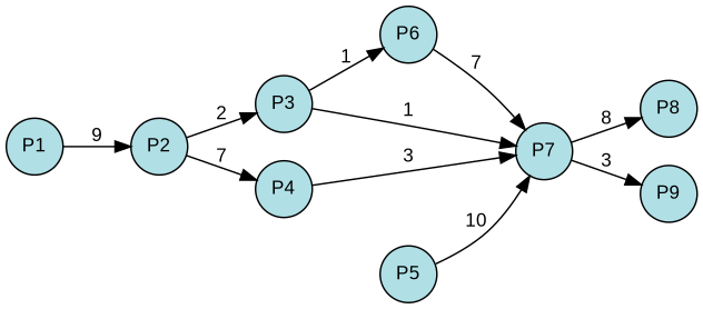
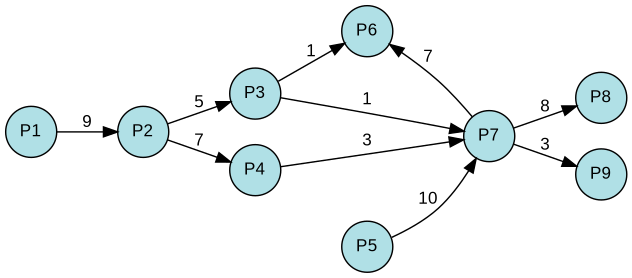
  digraph {
    rankdir=LR
    splines=true
    node [fillcolor=powderblue fixedsize=true fontcolor=black fontname=arial fontsize=12 margin=0 shape=circle style=filled]
    edge [fontcolor=black fontname=arial fontsize=12 margin=0]
    n1 [label=P1 width=0.5]
    n2 [label=P2 width=0.5]
    n3 [label=P3 width=0.5]
    n4 [label=P4 width=0.5]
    n5 [label=P5 width=0.5]
    n6 [label=P6 width=0.5]
    n7 [label=P7 width=0.5]
    n8 [label=P8 width=0.5]
    n9 [label=P9 width=0.5]
    subgraph sub_1 {
      rank=same
      n1
    }
    subgraph sub_2 {
      rank=same
      n2
    }
    subgraph sub_3 {
      rank=same
      n3
      n4
    }
    subgraph sub_4 {
      rank=same
      n5
      n6
    }
    subgraph sub_5 {
      rank=same
      n7
    }
    subgraph sub_6 {
      rank=same
      n8
      n9
    }
    n1 -> n2 [label=9]
-   n2 -> n3 [label=2]
+   n2 -> n3 [label=5]
    n2 -> n4 [label=7]
    n3 -> n6 [label=1]
    n3 -> n7 [label=1]
    n4 -> n7 [label=3]
    n5 -> n7 [label=10]
-   n6 -> n7 [label=7]
+   n7 -> n6 [label=7]
    n7 -> n8 [label=8]
    n7 -> n9 [label=3]
  }
